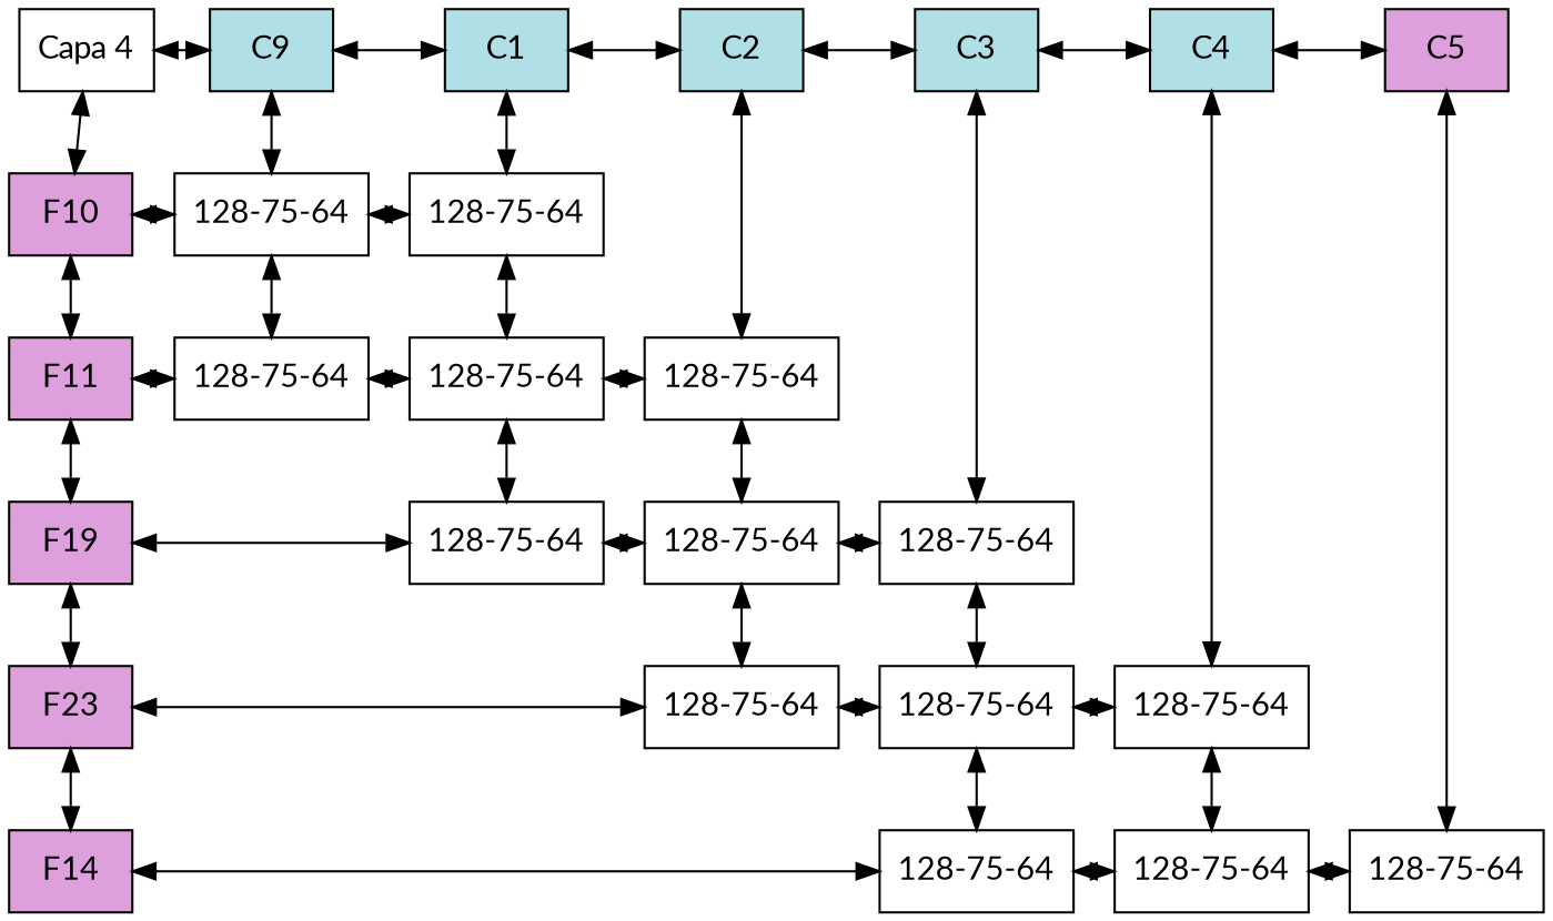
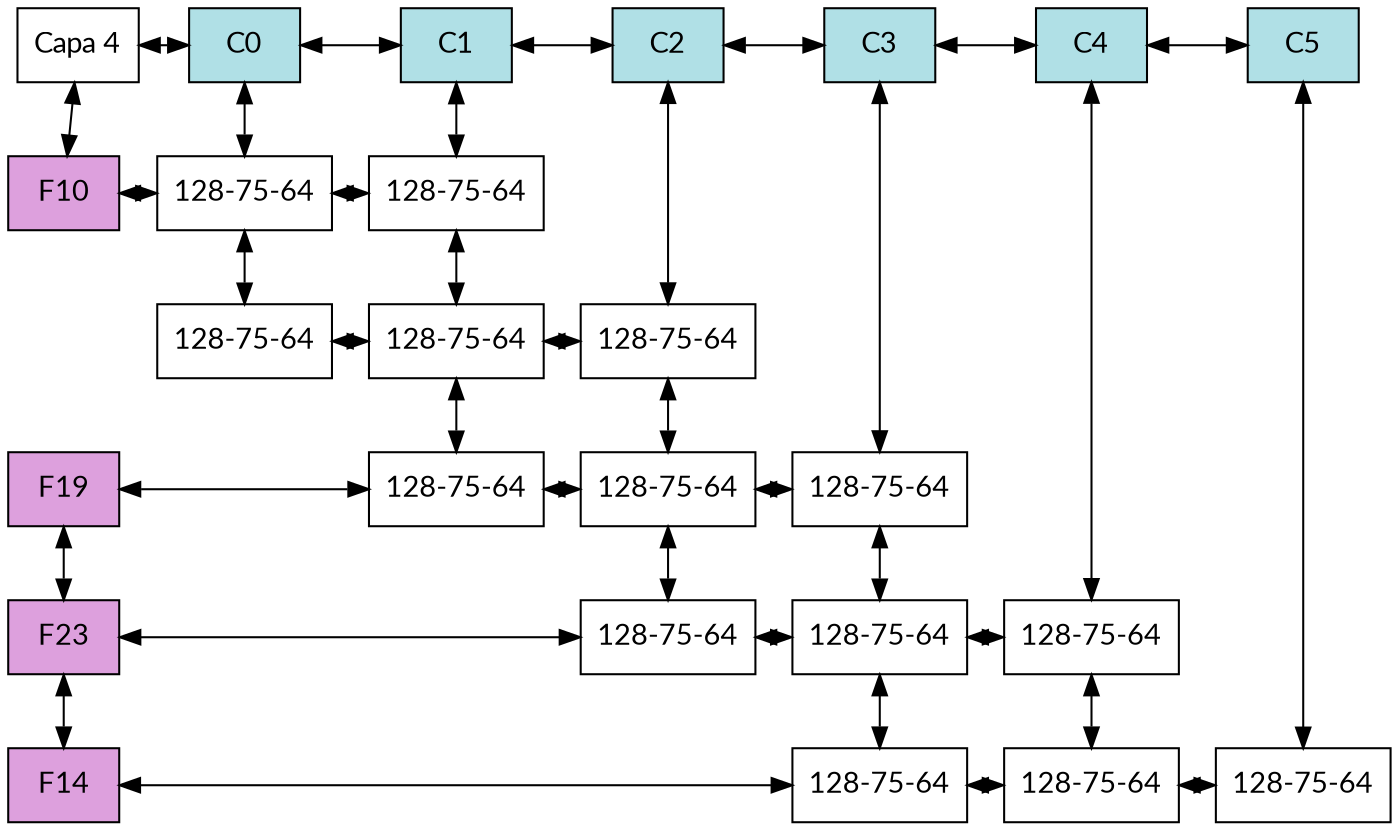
  digraph {
    fontname=Lato
    node [fillcolor=white fontname=Lato group=0 shape=box style=filled]
    edge [dir=both fontname=Lato]
    n1 [label="Capa 4"]
-   C0 [fillcolor=powderblue label=C9]
+   C0 [fillcolor=powderblue]
    C1 [fillcolor=powderblue group=1]
    C2 [fillcolor=powderblue group=2]
    C3 [fillcolor=powderblue group=3]
    C4 [fillcolor=powderblue group=4]
-   C5 [fillcolor=plum group=5]
+   C5 [fillcolor=powderblue group=5]
    F10 [fillcolor=plum]
    n9 [label="128-75-64"]
    n10 [group=1 label="128-75-64"]
-   F11 [fillcolor=plum]
    n12 [label="128-75-64"]
    n13 [group=1 label="128-75-64"]
    n14 [group=2 label="128-75-64"]
    n15 [fillcolor=plum label=F19]
    n16 [group=1 label="128-75-64"]
    n17 [group=2 label="128-75-64"]
    n18 [group=3 label="128-75-64"]
    n19 [fillcolor=plum label=F23]
    n20 [group=2 label="128-75-64"]
    n21 [group=3 label="128-75-64"]
    n22 [group=4 label="128-75-64"]
    F14 [fillcolor=plum]
    n24 [group=3 label="128-75-64"]
    n25 [group=4 label="128-75-64"]
    n26 [group=5 label="128-75-64"]
    subgraph sub_1 {
      rank=same
      n1
      C0
      C1
      C2
      C3
      C4
      C5
    }
    subgraph sub_2 {
      rank=same
      F10
      n9
      n10
    }
    subgraph sub_3 {
      rank=same
-     F11
      n12
      n13
      n14
    }
    subgraph sub_4 {
      rank=same
      n15
      n16
      n17
      n18
    }
    subgraph sub_5 {
      rank=same
      n19
      n20
      n21
      n22
    }
    subgraph sub_6 {
      rank=same
      F14
      n24
      n25
      n26
    }
    subgraph sub_7 {
      n1
      F10
-     F11
      n15
      n19
      F14
    }
    subgraph sub_8 {
      C0
      n9
      n12
    }
    subgraph sub_9 {
      C1
      n10
      n13
      n16
    }
    subgraph sub_10 {
      C2
      n14
      n17
      n20
    }
    subgraph sub_11 {
      C3
      n18
      n21
      n24
    }
    subgraph sub_12 {
      C4
      n22
      n25
    }
    subgraph sub_13 {
      C5
      n26
    }
    n1 -> C0
    n1 -> F10
    C0 -> C1
    C0 -> n9
    C1 -> C2
    C1 -> n10
    C2 -> C3
    C2 -> n14
    C3 -> C4
    C3 -> n18
    C4 -> C5
    C4 -> n22
    C5 -> n26
    F10 -> n9
-   F10 -> F11
    n9 -> n10
    n9 -> n12
    n10 -> n13
-   F11 -> n12
-   F11 -> n15
    n12 -> n13
    n13 -> n14
    n13 -> n16
    n14 -> n17
    n15 -> n16
    n15 -> n19
    n16 -> n17
    n17 -> n18
    n17 -> n20
    n18 -> n21
    n19 -> n20
    n19 -> F14
    n20 -> n21
    n21 -> n22
    n21 -> n24
    n22 -> n25
    F14 -> n24
    n24 -> n25
    n25 -> n26
  }
